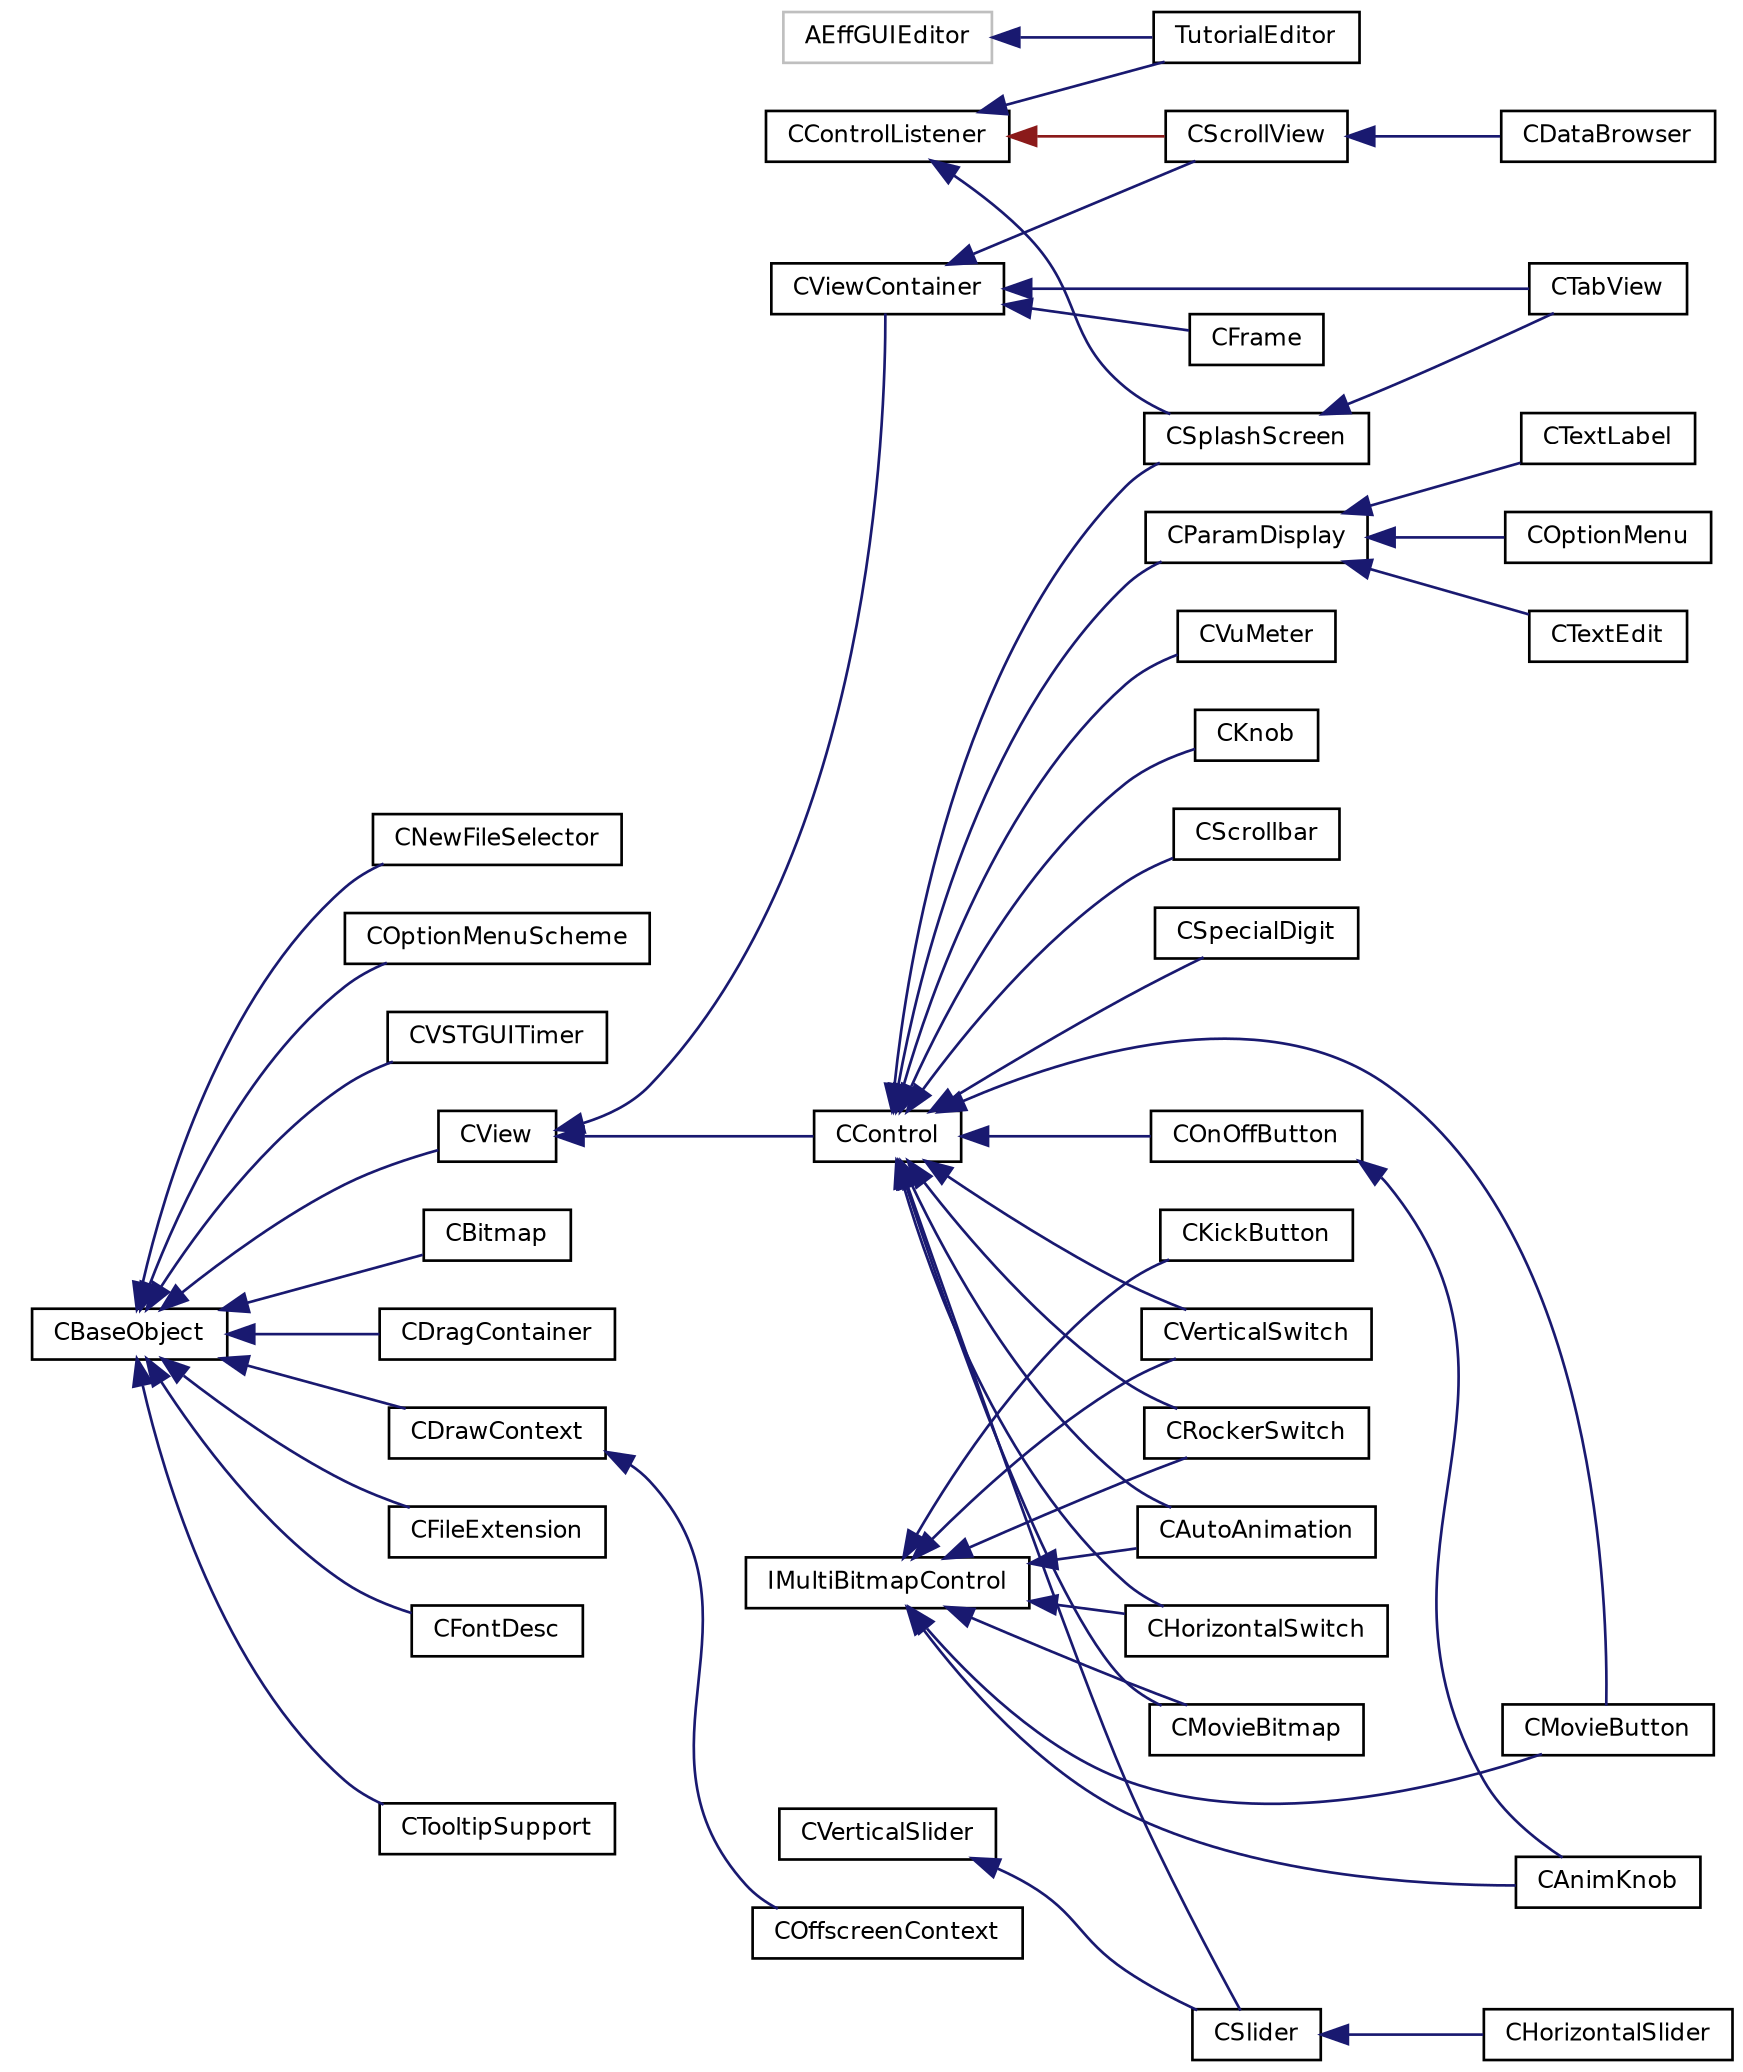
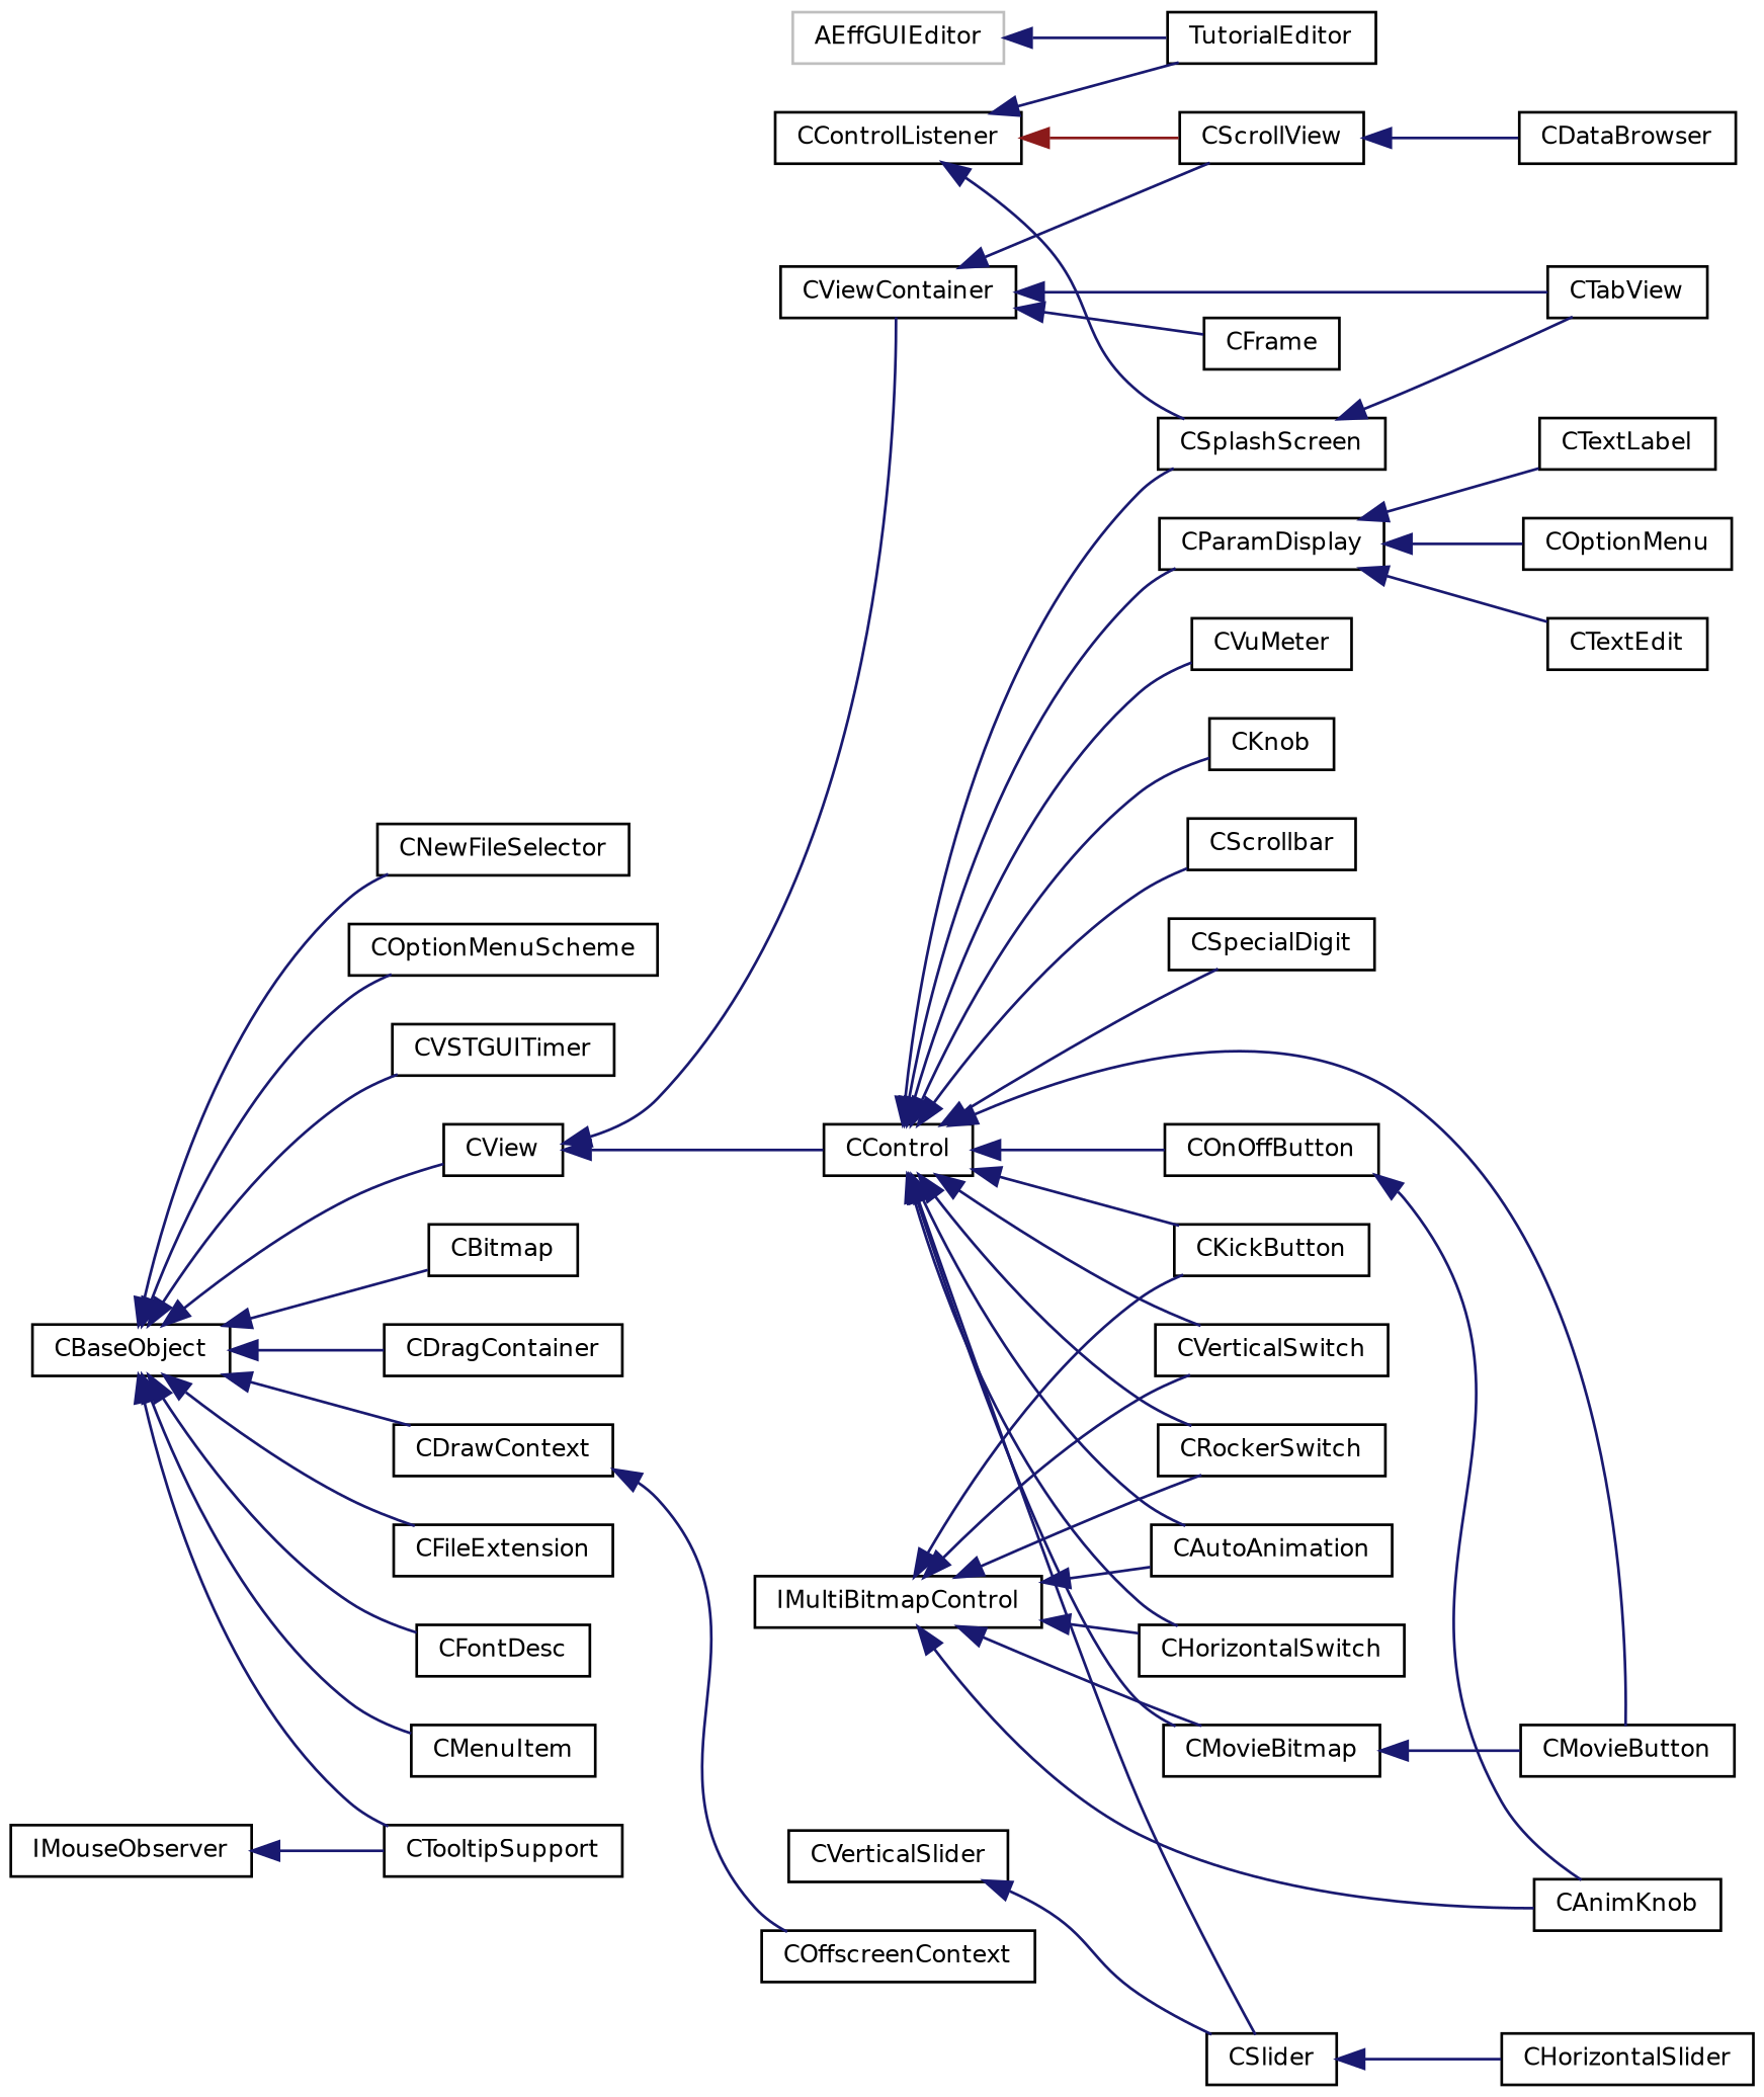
  digraph {
    fontname="DejaVu Sans"
    rankdir=LR
    node [color=black fontname="DejaVu Sans" fontsize=9 shape=record]
    edge [color=midnightblue dir=back fontname="DejaVu Sans" fontsize=9 labelfontname=Arial labelfontsize=9 style=solid]
    n1 [color=grey75 height=0.2 label=AEffGUIEditor width=0.4]
    n2 [height=0.2 label=TutorialEditor width=0.4]
    n3 [height=0.2 label=CBaseObject width=0.4]
    n4 [height=0.2 label=CBitmap width=0.4]
    n5 [height=0.2 label=CDragContainer width=0.4]
    n6 [height=0.2 label=CDrawContext width=0.4]
    n7 [height=0.2 label=CFileExtension width=0.4]
    n8 [height=0.2 label=CFontDesc width=0.4]
+   n9 [height=0.2 label=CMenuItem width=0.4]
    n10 [height=0.2 label=CNewFileSelector width=0.4]
    n11 [height=0.2 label=COptionMenuScheme width=0.4]
    n12 [height=0.2 label=CTooltipSupport width=0.4]
    n13 [height=0.2 label=CView width=0.4]
    n14 [height=0.2 label=CVSTGUITimer width=0.4]
    n15 [height=0.2 label=COffscreenContext width=0.4]
    n16 [height=0.2 label=CControl width=0.4]
    n17 [height=0.2 label=CViewContainer width=0.4]
    n18 [height=0.2 label=CAutoAnimation width=0.4]
    n19 [height=0.2 label=CHorizontalSwitch width=0.4]
    n20 [height=0.2 label=CKickButton width=0.4]
    n21 [height=0.2 label=CKnob width=0.4]
    n22 [height=0.2 label=CMovieBitmap width=0.4]
    n23 [height=0.2 label=CMovieButton width=0.4]
    n24 [height=0.2 label=COnOffButton width=0.4]
    n25 [height=0.2 label=CParamDisplay width=0.4]
    n26 [height=0.2 label=CRockerSwitch width=0.4]
    n27 [height=0.2 label=CScrollbar width=0.4]
    n28 [height=0.2 label=CSlider width=0.4]
    n29 [height=0.2 label=CSpecialDigit width=0.4]
    n30 [height=0.2 label=CSplashScreen width=0.4]
    n31 [height=0.2 label=CVerticalSwitch width=0.4]
    n32 [height=0.2 label=CVuMeter width=0.4]
    n33 [height=0.2 label=CFrame width=0.4]
    n34 [height=0.2 label=CScrollView width=0.4]
    n35 [height=0.2 label=CTabView width=0.4]
    n36 [height=0.2 label=CAnimKnob width=0.4]
    n37 [height=0.2 label=COptionMenu width=0.4]
    n38 [height=0.2 label=CTextEdit width=0.4]
    n39 [height=0.2 label=CTextLabel width=0.4]
    n40 [height=0.2 label=CHorizontalSlider width=0.4]
    n41 [height=0.2 label=CVerticalSlider width=0.4]
    n42 [height=0.2 label=CDataBrowser width=0.4]
    n43 [height=0.2 label=CControlListener width=0.4]
+   n44 [height=0.2 label=IMouseObserver width=0.4]
    n45 [height=0.2 label=IMultiBitmapControl width=0.4]
    n1 -> n2
    n3 -> n4
    n3 -> n5
    n3 -> n6
    n3 -> n7
    n3 -> n8
+   n3 -> n9
    n3 -> n10
    n3 -> n11
    n3 -> n12
    n3 -> n13
    n3 -> n14
    n6 -> n15
    n13 -> n16
    n13 -> n17
    n16 -> n18
    n16 -> n19
+   n16 -> n20
    n16 -> n21
    n16 -> n22
    n16 -> n23
    n16 -> n24
    n16 -> n25
    n16 -> n26
    n16 -> n27
    n16 -> n28
    n16 -> n29
    n16 -> n30
    n16 -> n31
    n16 -> n32
    n17 -> n33
    n17 -> n34
    n17 -> n35
    n24 -> n36
    n25 -> n37
    n25 -> n38
    n25 -> n39
    n28 -> n40
    n30 -> n35
    n34 -> n42
    n41 -> n28
    n43 -> n2
    n43 -> n30
    n43 -> n34 [color=firebrick4]
+   n44 -> n12
    n45 -> n18
    n45 -> n19
    n45 -> n20
    n45 -> n22
-   n45 -> n23
+   n22 -> n23
    n45 -> n26
    n45 -> n31
    n45 -> n36
  }
